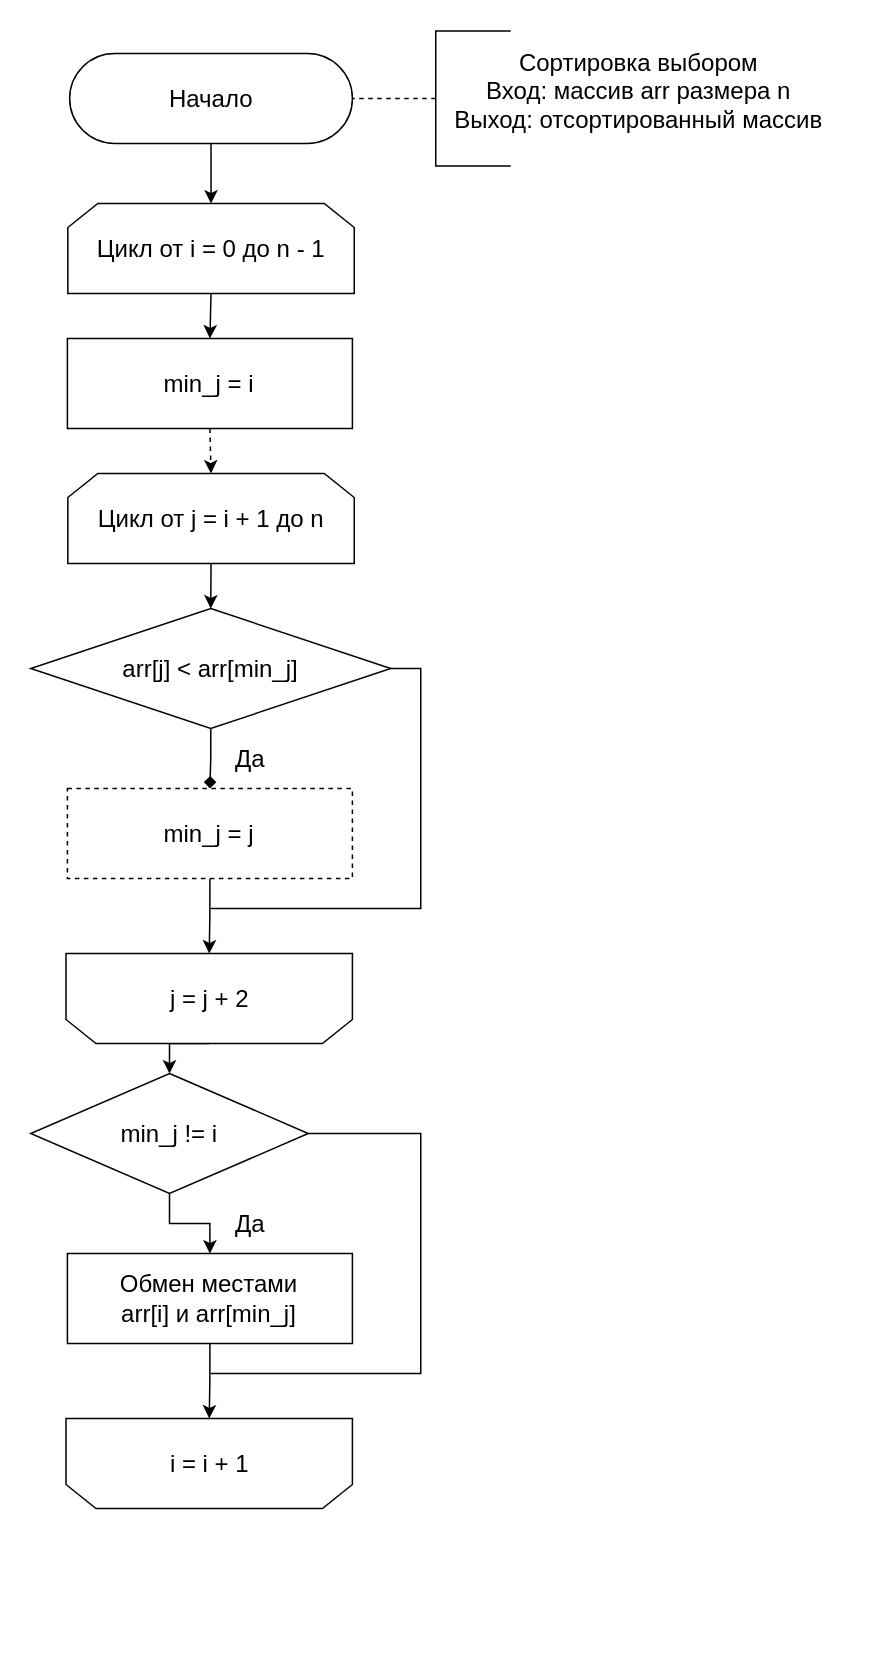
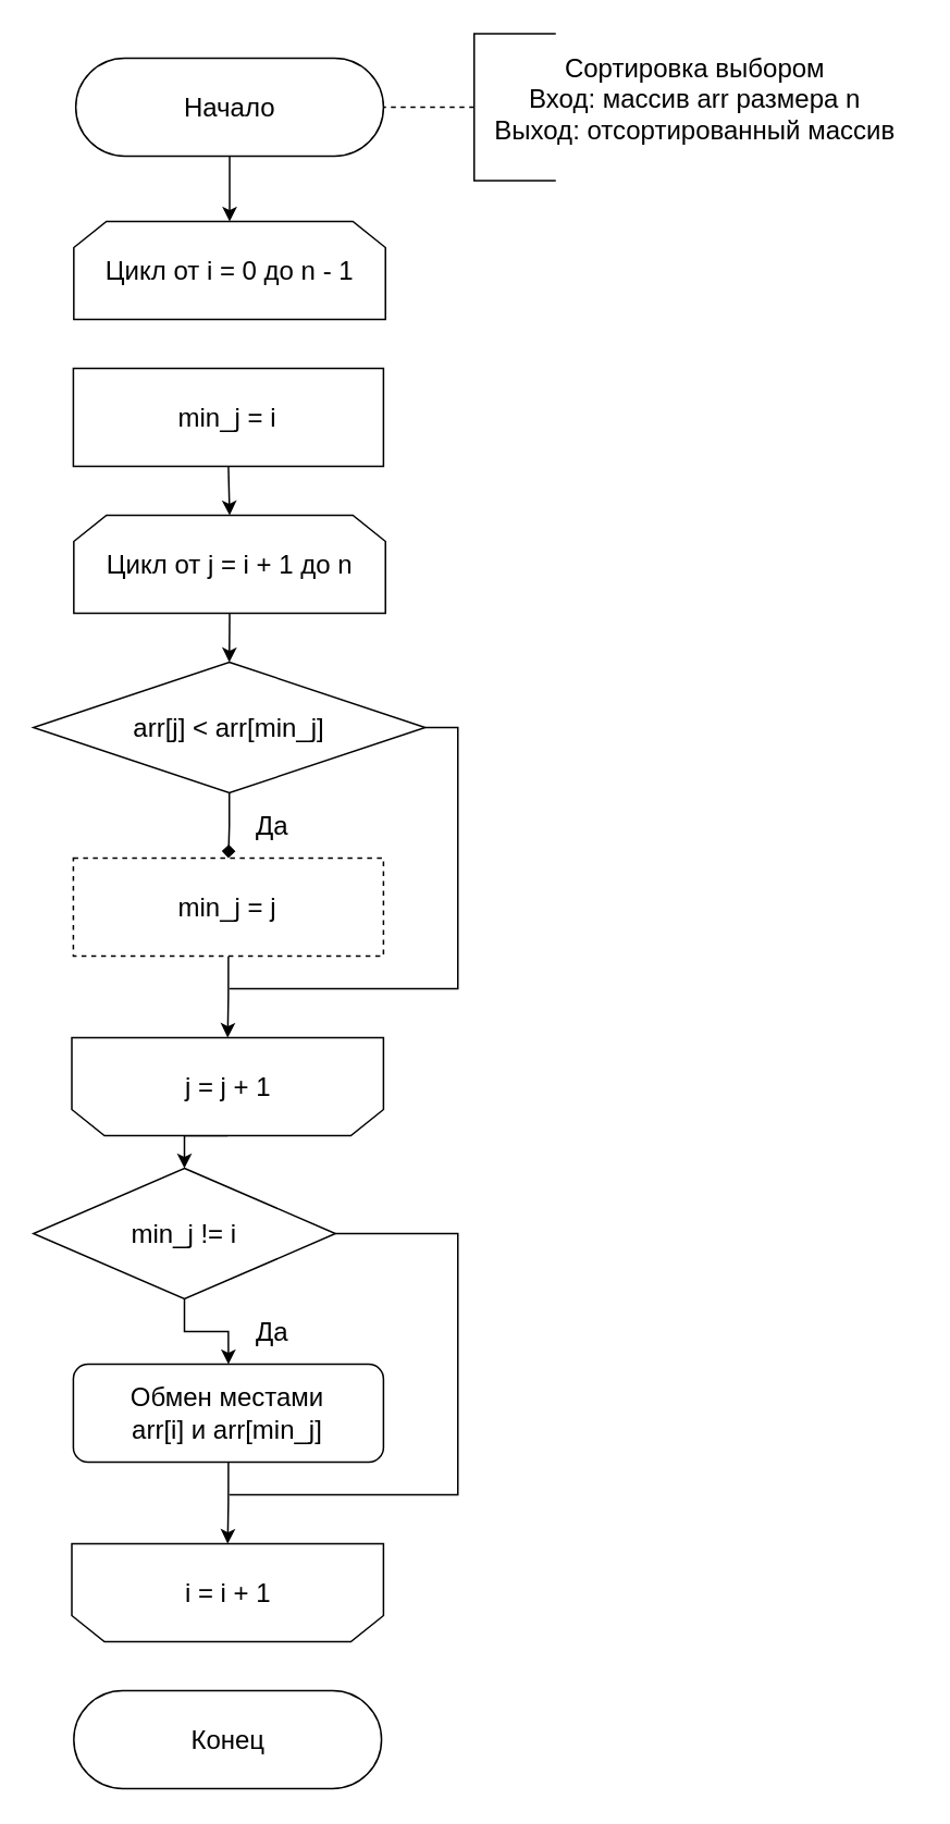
  <mxCell id="0" />
  <mxCell id="1" parent="0" />
  <mxCell id="2" style="edgeStyle=orthogonalEdgeStyle;rounded=0;orthogonalLoop=1;jettySize=auto;html=1;exitX=0.5;exitY=0.5;exitDx=0;exitDy=30;exitPerimeter=0;entryX=0.5;entryY=0;entryDx=0;entryDy=0;" edge="1" parent="1" source="3" target="5"><mxGeometry relative="1" as="geometry" /></mxCell>
  <mxCell id="3" value="&lt;font style=&quot;font-size: 16px&quot;&gt;Начало&lt;/font&gt;" style="html=1;dashed=0;whitespace=wrap;shape=mxgraph.dfd.start" vertex="1" parent="1"><mxGeometry x="45.94" y="35" width="188.5" height="60" as="geometry" /></mxCell>
- <mxCell id="4" style="edgeStyle=orthogonalEdgeStyle;rounded=0;orthogonalLoop=1;jettySize=auto;html=1;exitX=0.5;exitY=1;exitDx=0;exitDy=0;entryX=0.5;entryY=0;entryDx=0;entryDy=0;" edge="1" parent="1" source="5" target="10"><mxGeometry relative="1" as="geometry"><mxPoint x="140.19" y="235" as="targetPoint" /></mxGeometry></mxCell>
  <mxCell id="5" value="&lt;font style=&quot;font-size: 16px&quot;&gt;Цикл от i = 0 до n - 1&lt;/font&gt;" style="shape=loopLimit;whiteSpace=wrap;html=1;strokeWidth=1;" vertex="1" parent="1"><mxGeometry x="44.72" y="135" width="190.94" height="60" as="geometry" /></mxCell>
  <mxCell id="6" style="edgeStyle=orthogonalEdgeStyle;rounded=0;orthogonalLoop=1;jettySize=auto;html=1;exitX=0;exitY=0.5;exitDx=0;exitDy=0;exitPerimeter=0;entryX=1;entryY=0.5;entryDx=0;entryDy=0;entryPerimeter=0;dashed=1;endArrow=none;endFill=0;" edge="1" parent="1" source="7" target="3"><mxGeometry relative="1" as="geometry" /></mxCell>
  <mxCell id="7" value="" style="strokeWidth=1;html=1;shape=mxgraph.flowchart.annotation_1;align=left;pointerEvents=1;" vertex="1" parent="1"><mxGeometry x="290" y="20" width="50" height="90" as="geometry" /></mxCell>
  <mxCell id="8" value="&lt;div&gt;&lt;span style=&quot;font-size: 16px&quot;&gt;Сортировка выбором&lt;/span&gt;&lt;/div&gt;&lt;font style=&quot;font-size: 16px&quot;&gt;&lt;div&gt;Вход: массив arr размера n&lt;/div&gt;&lt;div&gt;Выход: отсортированный массив&lt;/div&gt;&lt;/font&gt;" style="text;html=1;align=center;verticalAlign=middle;resizable=0;points=[];autosize=1;strokeColor=none;fillColor=none;" vertex="1" parent="1"><mxGeometry x="290" y="35" width="270" height="50" as="geometry" /></mxCell>
- <mxCell id="9" style="edgeStyle=orthogonalEdgeStyle;rounded=0;orthogonalLoop=1;jettySize=auto;html=1;exitX=0.5;exitY=1;exitDx=0;exitDy=0;entryX=0.5;entryY=0;entryDx=0;entryDy=0;dashed=1;" edge="1" parent="1" source="10" target="12"><mxGeometry relative="1" as="geometry" /></mxCell>
+ <mxCell id="9" style="edgeStyle=orthogonalEdgeStyle;rounded=0;orthogonalLoop=1;jettySize=auto;html=1;exitX=0.5;exitY=1;exitDx=0;exitDy=0;entryX=0.5;entryY=0;entryDx=0;entryDy=0;" edge="1" parent="1" source="10" target="12"><mxGeometry relative="1" as="geometry" /></mxCell>
  <mxCell id="10" value="&lt;font style=&quot;font-size: 16px&quot;&gt;min_j = i&lt;br&gt;&lt;/font&gt;" style="rounded=0;whiteSpace=wrap;html=1;shadow=0;glass=0;sketch=0;strokeWidth=1;gradientColor=none;" vertex="1" parent="1"><mxGeometry x="44.44" y="225" width="190" height="60" as="geometry" /></mxCell>
  <mxCell id="11" style="edgeStyle=orthogonalEdgeStyle;rounded=0;orthogonalLoop=1;jettySize=auto;html=1;exitX=0.5;exitY=1;exitDx=0;exitDy=0;entryX=0.5;entryY=0;entryDx=0;entryDy=0;entryPerimeter=0;" edge="1" parent="1" source="12" target="15"><mxGeometry relative="1" as="geometry" /></mxCell>
  <mxCell id="12" value="&lt;font style=&quot;font-size: 16px&quot;&gt;Цикл от j = i + 1 до n&lt;br&gt;&lt;/font&gt;" style="shape=loopLimit;whiteSpace=wrap;html=1;strokeWidth=1;" vertex="1" parent="1"><mxGeometry x="44.72" y="315" width="190.94" height="60" as="geometry" /></mxCell>
  <mxCell id="13" style="edgeStyle=orthogonalEdgeStyle;rounded=0;orthogonalLoop=1;jettySize=auto;html=1;exitX=0.5;exitY=1;exitDx=0;exitDy=0;exitPerimeter=0;entryX=0.5;entryY=0;entryDx=0;entryDy=0;endArrow=diamond;" edge="1" parent="1" source="15" target="17"><mxGeometry relative="1" as="geometry" /></mxCell>
  <mxCell id="14" style="edgeStyle=orthogonalEdgeStyle;rounded=0;orthogonalLoop=1;jettySize=auto;html=1;exitX=1;exitY=0.5;exitDx=0;exitDy=0;exitPerimeter=0;endArrow=none;endFill=0;" edge="1" parent="1" source="15"><mxGeometry relative="1" as="geometry"><mxPoint x="140" y="605" as="targetPoint" /><Array as="points"><mxPoint x="280" y="445" /><mxPoint x="280" y="605" /></Array></mxGeometry></mxCell>
  <mxCell id="15" value="&lt;font style=&quot;font-size: 16px&quot;&gt;arr[j] &amp;lt; arr[min_j]&lt;/font&gt;" style="strokeWidth=1;html=1;shape=mxgraph.flowchart.decision;whiteSpace=wrap;rounded=1;shadow=0;glass=0;sketch=0;gradientColor=none;" vertex="1" parent="1"><mxGeometry x="20" y="405" width="240" height="80" as="geometry" /></mxCell>
  <mxCell id="16" style="edgeStyle=orthogonalEdgeStyle;rounded=0;orthogonalLoop=1;jettySize=auto;html=1;exitX=0.5;exitY=1;exitDx=0;exitDy=0;" edge="1" parent="1" source="17" target="20"><mxGeometry relative="1" as="geometry" /></mxCell>
  <mxCell id="17" value="&lt;font style=&quot;font-size: 16px&quot;&gt;min_j = j&lt;br&gt;&lt;/font&gt;" style="rounded=0;whiteSpace=wrap;html=1;shadow=0;glass=0;sketch=0;strokeWidth=1;gradientColor=none;dashed=1;" vertex="1" parent="1"><mxGeometry x="44.44" y="525" width="190" height="60" as="geometry" /></mxCell>
  <mxCell id="18" value="&lt;font style=&quot;font-size: 16px&quot;&gt;Да&lt;/font&gt;" style="text;html=1;align=center;verticalAlign=middle;resizable=0;points=[];autosize=1;strokeColor=none;fillColor=none;" vertex="1" parent="1"><mxGeometry x="145.94" y="495" width="40" height="20" as="geometry" /></mxCell>
  <mxCell id="19" style="edgeStyle=orthogonalEdgeStyle;rounded=0;orthogonalLoop=1;jettySize=auto;html=1;exitX=0.5;exitY=0;exitDx=0;exitDy=0;entryX=0.5;entryY=0;entryDx=0;entryDy=0;entryPerimeter=0;endArrow=classic;endFill=1;" edge="1" parent="1" source="20" target="23"><mxGeometry relative="1" as="geometry" /></mxCell>
- <mxCell id="20" value="&lt;font style=&quot;font-size: 16px&quot;&gt;j = j + 2&lt;br&gt;&lt;/font&gt;" style="shape=loopLimit;whiteSpace=wrap;html=1;strokeWidth=1;direction=west;" vertex="1" parent="1"><mxGeometry x="43.5" y="635" width="190.94" height="60" as="geometry" /></mxCell>
+ <mxCell id="20" value="&lt;font style=&quot;font-size: 16px&quot;&gt;j = j + 1&lt;br&gt;&lt;/font&gt;" style="shape=loopLimit;whiteSpace=wrap;html=1;strokeWidth=1;direction=west;" vertex="1" parent="1"><mxGeometry x="43.5" y="635" width="190.94" height="60" as="geometry" /></mxCell>
  <mxCell id="21" style="edgeStyle=orthogonalEdgeStyle;rounded=0;orthogonalLoop=1;jettySize=auto;html=1;exitX=0.5;exitY=1;exitDx=0;exitDy=0;exitPerimeter=0;entryX=0.5;entryY=0;entryDx=0;entryDy=0;" edge="1" parent="1" source="23" target="25"><mxGeometry relative="1" as="geometry" /></mxCell>
  <mxCell id="22" style="edgeStyle=orthogonalEdgeStyle;rounded=0;orthogonalLoop=1;jettySize=auto;html=1;exitX=1;exitY=0.5;exitDx=0;exitDy=0;exitPerimeter=0;endArrow=none;endFill=0;" edge="1" parent="1" source="23"><mxGeometry relative="1" as="geometry"><mxPoint x="140" y="915" as="targetPoint" /><Array as="points"><mxPoint x="280" y="755" /><mxPoint x="280" y="915" /></Array></mxGeometry></mxCell>
  <mxCell id="23" value="&lt;font style=&quot;font-size: 16px&quot;&gt;min_j != i&lt;/font&gt;" style="strokeWidth=1;html=1;shape=mxgraph.flowchart.decision;whiteSpace=wrap;rounded=1;shadow=0;glass=0;sketch=0;gradientColor=none;" vertex="1" parent="1"><mxGeometry x="20" y="715" width="185" height="80" as="geometry" /></mxCell>
  <mxCell id="24" style="edgeStyle=orthogonalEdgeStyle;rounded=0;orthogonalLoop=1;jettySize=auto;html=1;exitX=0.5;exitY=1;exitDx=0;exitDy=0;" edge="1" parent="1" source="25" target="27"><mxGeometry relative="1" as="geometry" /></mxCell>
- <mxCell id="25" value="&lt;font style=&quot;font-size: 16px&quot;&gt;Обмен местами&lt;br&gt;arr[i] и arr[min_j]&lt;br&gt;&lt;/font&gt;" style="rounded=0;whiteSpace=wrap;html=1;shadow=0;glass=0;sketch=0;strokeWidth=1;gradientColor=none;" vertex="1" parent="1"><mxGeometry x="44.44" y="835" width="190" height="60" as="geometry" /></mxCell>
+ <mxCell id="25" value="&lt;font style=&quot;font-size: 16px&quot;&gt;Обмен местами&lt;br&gt;arr[i] и arr[min_j]&lt;br&gt;&lt;/font&gt;" style="whiteSpace=wrap;html=1;shadow=0;glass=0;sketch=0;strokeWidth=1;gradientColor=none;rounded=1;" vertex="1" parent="1"><mxGeometry x="44.44" y="835" width="190" height="60" as="geometry" /></mxCell>
  <mxCell id="26" value="&lt;font style=&quot;font-size: 16px&quot;&gt;Да&lt;/font&gt;" style="text;html=1;align=center;verticalAlign=middle;resizable=0;points=[];autosize=1;strokeColor=none;fillColor=none;" vertex="1" parent="1"><mxGeometry x="145.94" y="805" width="40" height="20" as="geometry" /></mxCell>
  <mxCell id="27" value="&lt;font style=&quot;font-size: 16px&quot;&gt;i = i + 1&lt;br&gt;&lt;/font&gt;" style="shape=loopLimit;whiteSpace=wrap;html=1;strokeWidth=1;direction=west;" vertex="1" parent="1"><mxGeometry x="43.5" y="945" width="190.94" height="60" as="geometry" /></mxCell>
+ <mxCell id="28" value="&lt;font style=&quot;font-size: 16px&quot;&gt;Конец&lt;/font&gt;" style="html=1;dashed=0;whitespace=wrap;shape=mxgraph.dfd.start" vertex="1" parent="1"><mxGeometry x="44.72" y="1035" width="188.5" height="60" as="geometry" /></mxCell>
